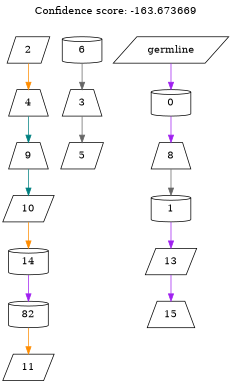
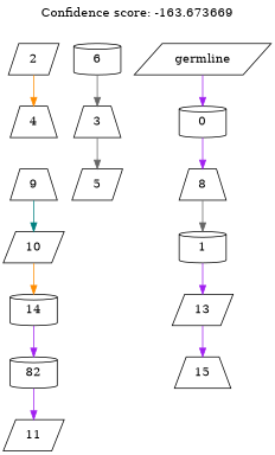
  digraph {
    label="Confidence score: -163.673669"
    labelloc=t
    node [shape=parallelogram]
    edge [color=purple]
    n1 [label=82 shape=cylinder]
    n2 [label=11]
    n3 [label=14 shape=cylinder]
    n4 [label=10]
    n5 [label=9 shape=trapezium]
    n6 [label=4 shape=trapezium]
    n7 [label=2]
    n8 [label=5]
    n9 [label=3 shape=trapezium]
    n10 [label=6 shape=cylinder]
    n11 [label=15 shape=trapezium]
    n12 [label=13]
    n13 [label=1 shape=cylinder]
    n14 [label=8 shape=trapezium]
    n15 [label=0 shape=cylinder]
    n16 [label=germline]
-   n1 -> n2 [color=darkorange]
+   n1 -> n2
    n3 -> n1
    n4 -> n3 [color=darkorange]
    n5 -> n4 [color=teal]
-   n6 -> n5 [color=teal]
    n7 -> n6 [color=darkorange]
    n9 -> n8 [color=gray40]
    n10 -> n9 [color=gray40]
    n12 -> n11
    n13 -> n12
    n14 -> n13 [color=gray40]
    n15 -> n14
    n16 -> n15
  }
